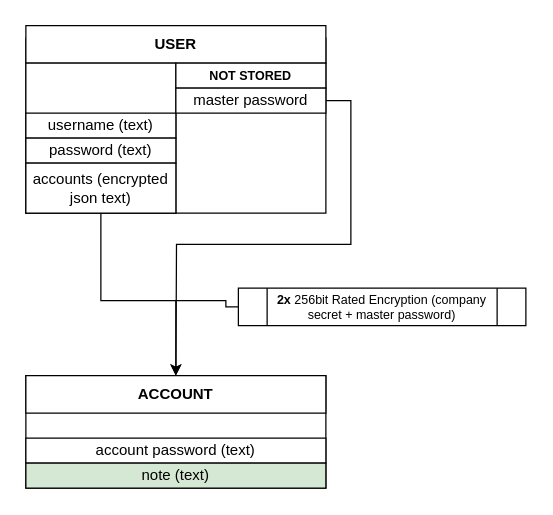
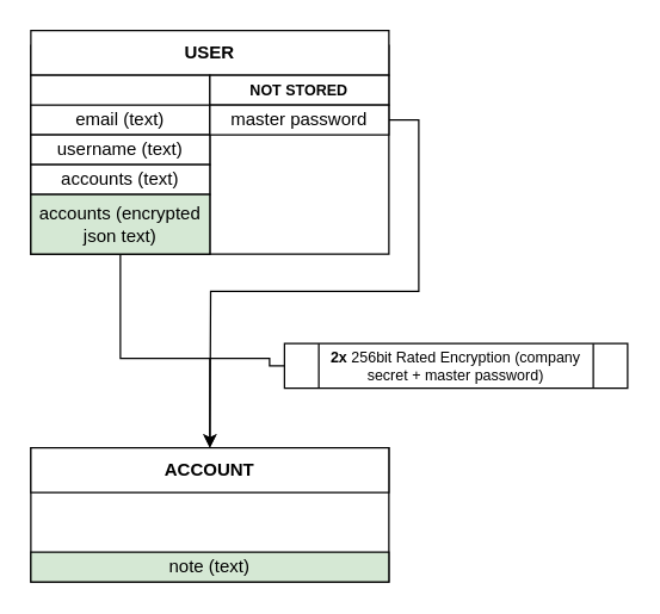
  <mxCell id="0" />
  <mxCell id="1" parent="0" />
  <mxCell id="2" value="" style="rounded=0;whiteSpace=wrap;html=1;" parent="1" vertex="1"><mxGeometry x="20" y="30" width="240" height="140" as="geometry" /></mxCell>
  <mxCell id="3" value="" style="rounded=0;whiteSpace=wrap;html=1;" parent="1" vertex="1"><mxGeometry x="20" y="20" width="240" height="30" as="geometry" /></mxCell>
  <mxCell id="4" value="&lt;b&gt;USER&lt;/b&gt;" style="text;html=1;strokeColor=none;fillColor=none;align=center;verticalAlign=middle;whiteSpace=wrap;rounded=0;" parent="1" vertex="1"><mxGeometry x="20" y="20" width="240" height="30" as="geometry" /></mxCell>
  <mxCell id="5" value="" style="rounded=0;whiteSpace=wrap;html=1;" parent="1" vertex="1"><mxGeometry x="20" y="50" width="120" height="120" as="geometry" /></mxCell>
+ <mxCell id="6" value="email (text)" style="rounded=0;whiteSpace=wrap;html=1;" parent="1" vertex="1"><mxGeometry x="20" y="70" width="120" height="20" as="geometry" /></mxCell>
  <mxCell id="7" value="username (text)" style="rounded=0;whiteSpace=wrap;html=1;" parent="1" vertex="1"><mxGeometry x="20" y="90" width="120" height="20" as="geometry" /></mxCell>
- <mxCell id="8" value="password (text)" style="rounded=0;whiteSpace=wrap;html=1;" parent="1" vertex="1"><mxGeometry x="20" y="110" width="120" height="20" as="geometry" /></mxCell>
+ <mxCell id="8" value="accounts (text)" style="rounded=0;whiteSpace=wrap;html=1;" parent="1" vertex="1"><mxGeometry x="20" y="110" width="120" height="20" as="geometry" /></mxCell>
  <mxCell id="9" style="edgeStyle=orthogonalEdgeStyle;rounded=0;orthogonalLoop=1;jettySize=auto;html=1;exitX=0.5;exitY=1;exitDx=0;exitDy=0;fontSize=12;" parent="1" source="10" target="14" edge="1"><mxGeometry relative="1" as="geometry"><mxPoint x="80" y="230" as="targetPoint" /><Array as="points"><mxPoint x="80" y="240" /><mxPoint x="140" y="240" /></Array></mxGeometry></mxCell>
- <mxCell id="10" value="accounts (encrypted json text)" style="rounded=0;whiteSpace=wrap;html=1;" parent="1" vertex="1"><mxGeometry x="20" y="130" width="120" height="40" as="geometry" /></mxCell>
+ <mxCell id="10" value="accounts (encrypted json text)" style="rounded=0;whiteSpace=wrap;html=1;fillColor=#d5e8d4;" parent="1" vertex="1"><mxGeometry x="20" y="130" width="120" height="40" as="geometry" /></mxCell>
  <mxCell id="11" value="&lt;b&gt;&lt;font style=&quot;font-size: 10px;&quot;&gt;NOT STORED&lt;/font&gt;&lt;/b&gt;" style="rounded=0;whiteSpace=wrap;html=1;" parent="1" vertex="1"><mxGeometry x="140" y="50" width="120" height="20" as="geometry" /></mxCell>
  <mxCell id="12" style="edgeStyle=orthogonalEdgeStyle;rounded=0;orthogonalLoop=1;jettySize=auto;html=1;exitX=1;exitY=0.5;exitDx=0;exitDy=0;fontSize=6;" parent="1" source="13" edge="1"><mxGeometry relative="1" as="geometry"><mxPoint x="140" y="300" as="targetPoint" /></mxGeometry></mxCell>
  <mxCell id="13" value="&lt;font style=&quot;font-size: 12px;&quot;&gt;master password&lt;/font&gt;" style="rounded=0;whiteSpace=wrap;html=1;fontSize=10;" parent="1" vertex="1"><mxGeometry x="140" y="70" width="120" height="20" as="geometry" /></mxCell>
  <mxCell id="14" value="" style="rounded=0;whiteSpace=wrap;html=1;fontSize=12;" parent="1" vertex="1"><mxGeometry x="20" y="300" width="240" height="90" as="geometry" /></mxCell>
  <mxCell id="15" value="&lt;b&gt;ACCOUNT&lt;/b&gt;" style="rounded=0;whiteSpace=wrap;html=1;fontSize=12;" parent="1" vertex="1"><mxGeometry x="20" y="300" width="240" height="30" as="geometry" /></mxCell>
- <mxCell id="16" value="account password (text)" style="rounded=0;whiteSpace=wrap;html=1;fontSize=12;" parent="1" vertex="1"><mxGeometry x="20" y="350" width="240" height="20" as="geometry" /></mxCell>
  <mxCell id="17" value="note (text)" style="rounded=0;whiteSpace=wrap;html=1;fontSize=12;fillColor=#d5e8d4;" parent="1" vertex="1"><mxGeometry x="20" y="370" width="240" height="20" as="geometry" /></mxCell>
  <mxCell id="18" value="" style="endArrow=none;html=1;rounded=0;fontSize=8;entryX=0;entryY=0.5;entryDx=0;entryDy=0;edgeStyle=orthogonalEdgeStyle;" parent="1" target="19" edge="1"><mxGeometry width="50" height="50" relative="1" as="geometry"><mxPoint x="140" y="240" as="sourcePoint" /><mxPoint x="180" y="235" as="targetPoint" /><Array as="points"><mxPoint x="180" y="240" /><mxPoint x="180" y="245" /></Array></mxGeometry></mxCell>
  <mxCell id="19" value="&lt;b&gt;2x&lt;/b&gt;&amp;nbsp;256bit Rated Encryption (company secret + master password)" style="shape=process;whiteSpace=wrap;html=1;backgroundOutline=1;fontSize=10;" parent="1" vertex="1"><mxGeometry x="190" y="230" width="230" height="30" as="geometry" /></mxCell>
